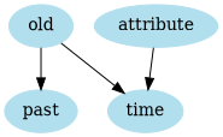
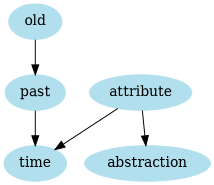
  digraph {
    node [color=lightblue2 style=filled]
    old
    past
    time
    attribute
+   abstraction
    old -> past
-   old -> time
+   past -> time
    attribute -> time
+   attribute -> abstraction
  }
